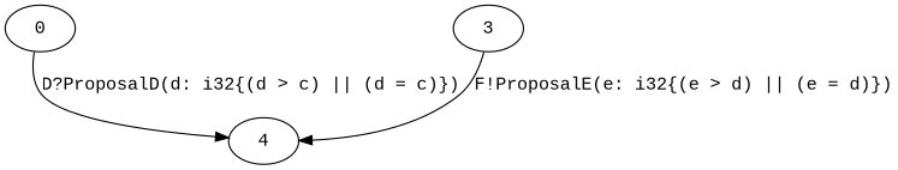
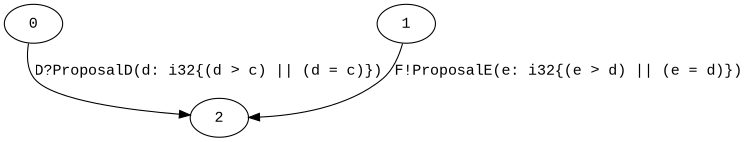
  digraph {
    fontname="Liberation Mono"
    node [fontname="Liberation Mono"]
    edge [fontname="Liberation Mono"]
    0
-   2 [label=4]
-   1 [label=3]
+   2
+   1
    0 -> 2 [label="D?ProposalD(d: i32{(d > c) || (d = c)})"]
    1 -> 2 [label="F!ProposalE(e: i32{(e > d) || (e = d)})"]
  }
